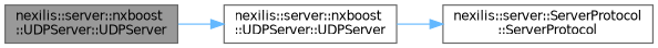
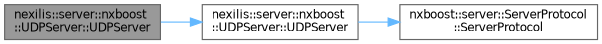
  digraph {
    rankdir=LR
    node [color=grey40 fillcolor=white fontname=Helvetica fontsize=10 shape=box style=filled]
    edge [color=steelblue1 fontname=Helvetica fontsize=10 labelfontname=Helvetica labelfontsize=10 style=solid]
    n1 [color=gray40 fillcolor=grey60 fontcolor=black height=0.2 label="nexilis::server::nxboost\l::UDPServer::UDPServer" width=0.4]
    n2 [height=0.2 label="nexilis::server::nxboost\l::UDPServer::UDPServer" width=0.4]
-   n3 [height=0.2 label="nexilis::server::ServerProtocol\l::ServerProtocol" width=0.4]
+   n3 [height=0.2 label="nxboost::server::ServerProtocol\l::ServerProtocol" width=0.4]
    n1 -> n2
    n2 -> n3
  }
